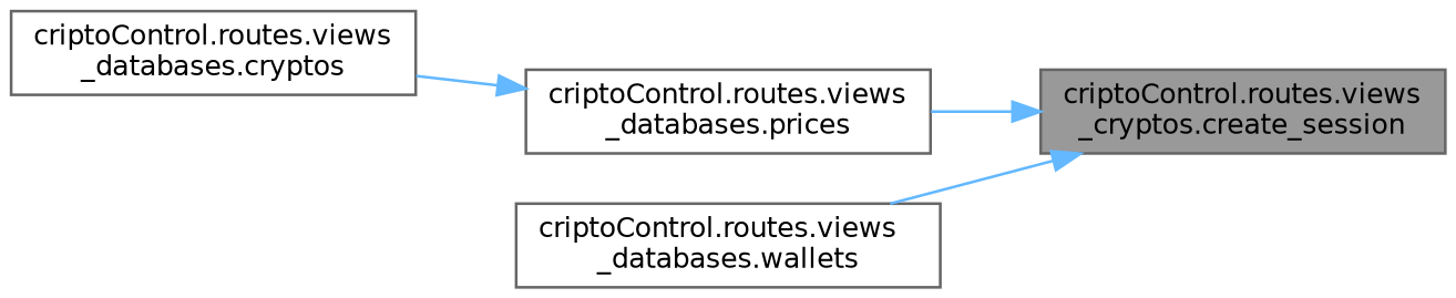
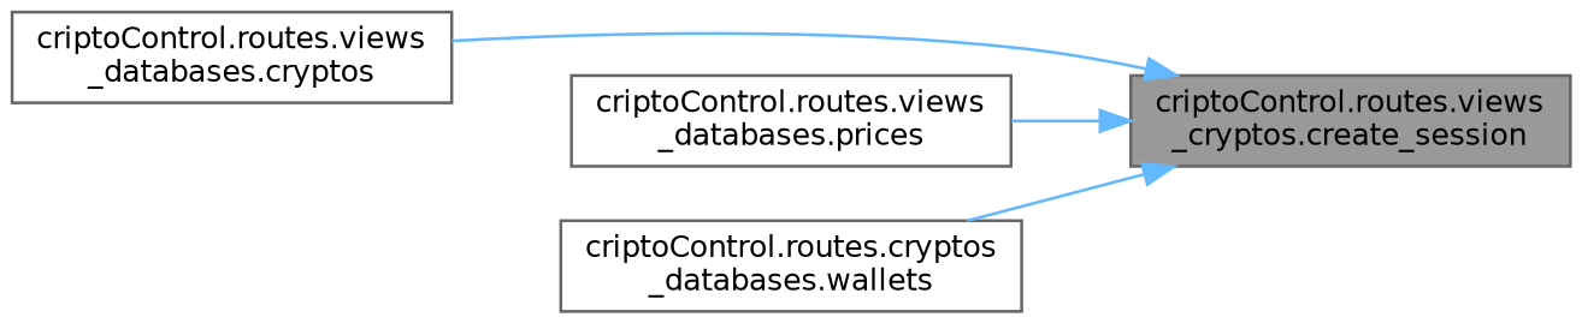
  digraph {
    rankdir=RL
    node [color=grey40 fillcolor=white fontname=Helvetica fontsize=10 shape=box style=filled]
    edge [color=steelblue1 dir=back fontname=Helvetica fontsize=10 labelfontname=Helvetica labelfontsize=10 style=solid]
    n1 [color=gray40 fillcolor=grey60 fontcolor=black height=0.2 label="criptoControl.routes.views\l_cryptos.create_session" width=0.4]
    n2 [height=0.2 label="criptoControl.routes.views\l_databases.cryptos" width=0.4]
    n3 [height=0.2 label="criptoControl.routes.views\l_databases.prices" width=0.4]
-   n4 [height=0.2 label="criptoControl.routes.views\l_databases.wallets" width=0.4]
-   n3 -> n2
+   n4 [height=0.2 label="criptoControl.routes.cryptos\l_databases.wallets" width=0.4]
+   n1 -> n2
    n1 -> n3
    n1 -> n4
  }
